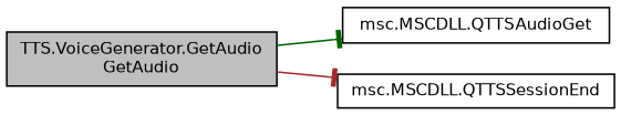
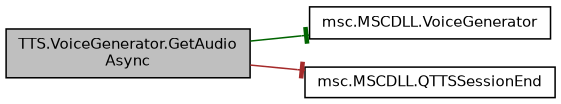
  digraph {
    rankdir=LR
    node [color=black fillcolor=white fontname=Helvetica fontsize=10 shape=record style=filled]
    edge [arrowhead=tee fontname=Helvetica fontsize=10 labelfontname=Helvetica labelfontsize=10 style=solid]
-   n1 [fillcolor=grey75 fontcolor=black height=0.2 label="TTS.VoiceGenerator.GetAudio\lGetAudio" width=0.4]
-   n2 [height=0.2 label="msc.MSCDLL.QTTSAudioGet" width=0.4]
+   n1 [fillcolor=grey75 fontcolor=black height=0.2 label="TTS.VoiceGenerator.GetAudio\lAsync" width=0.4]
+   n2 [height=0.2 label="msc.MSCDLL.VoiceGenerator" width=0.4]
    n3 [height=0.2 label="msc.MSCDLL.QTTSSessionEnd" width=0.4]
    n1 -> n2 [color=darkgreen]
    n1 -> n3 [color=brown]
  }
